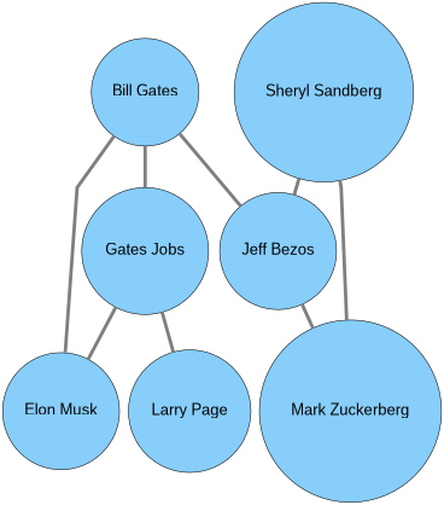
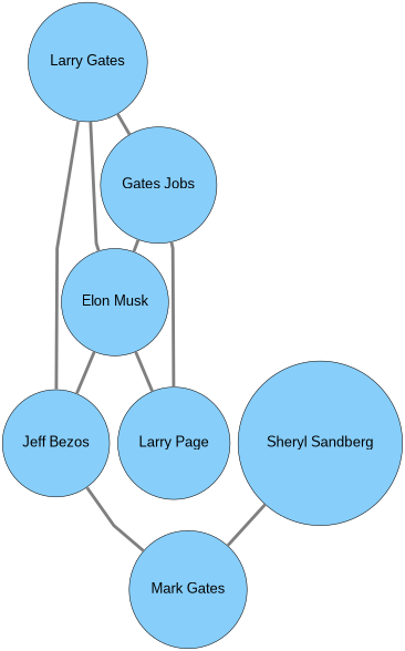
  graph {
    nodesep=0.2
    ranksep=0.13
    splines=polyline
    node [fillcolor=lightskyblue fontname=Arial fontsize=25 shape=circle style=filled]
    edge [color=gray50 penwidth=5.5]
    n1 [label="Gates Jobs"]
-   "Bill Gates"
+   "Bill Gates" [label="Larry Gates"]
    "Elon Musk"
    "Jeff Bezos"
    "Larry Page"
-   "Mark Zuckerberg"
+   "Mark Zuckerberg" [label="Mark Gates"]
    "Sheryl Sandberg"
    n1 -- "Elon Musk"
    n1 -- "Larry Page"
    "Bill Gates" -- n1
    "Bill Gates" -- "Elon Musk"
    "Bill Gates" -- "Jeff Bezos"
-   "Sheryl Sandberg" -- "Jeff Bezos"
+   "Elon Musk" -- "Jeff Bezos"
+   "Elon Musk" -- "Larry Page"
    "Jeff Bezos" -- "Mark Zuckerberg"
    "Sheryl Sandberg" -- "Mark Zuckerberg"
  }
